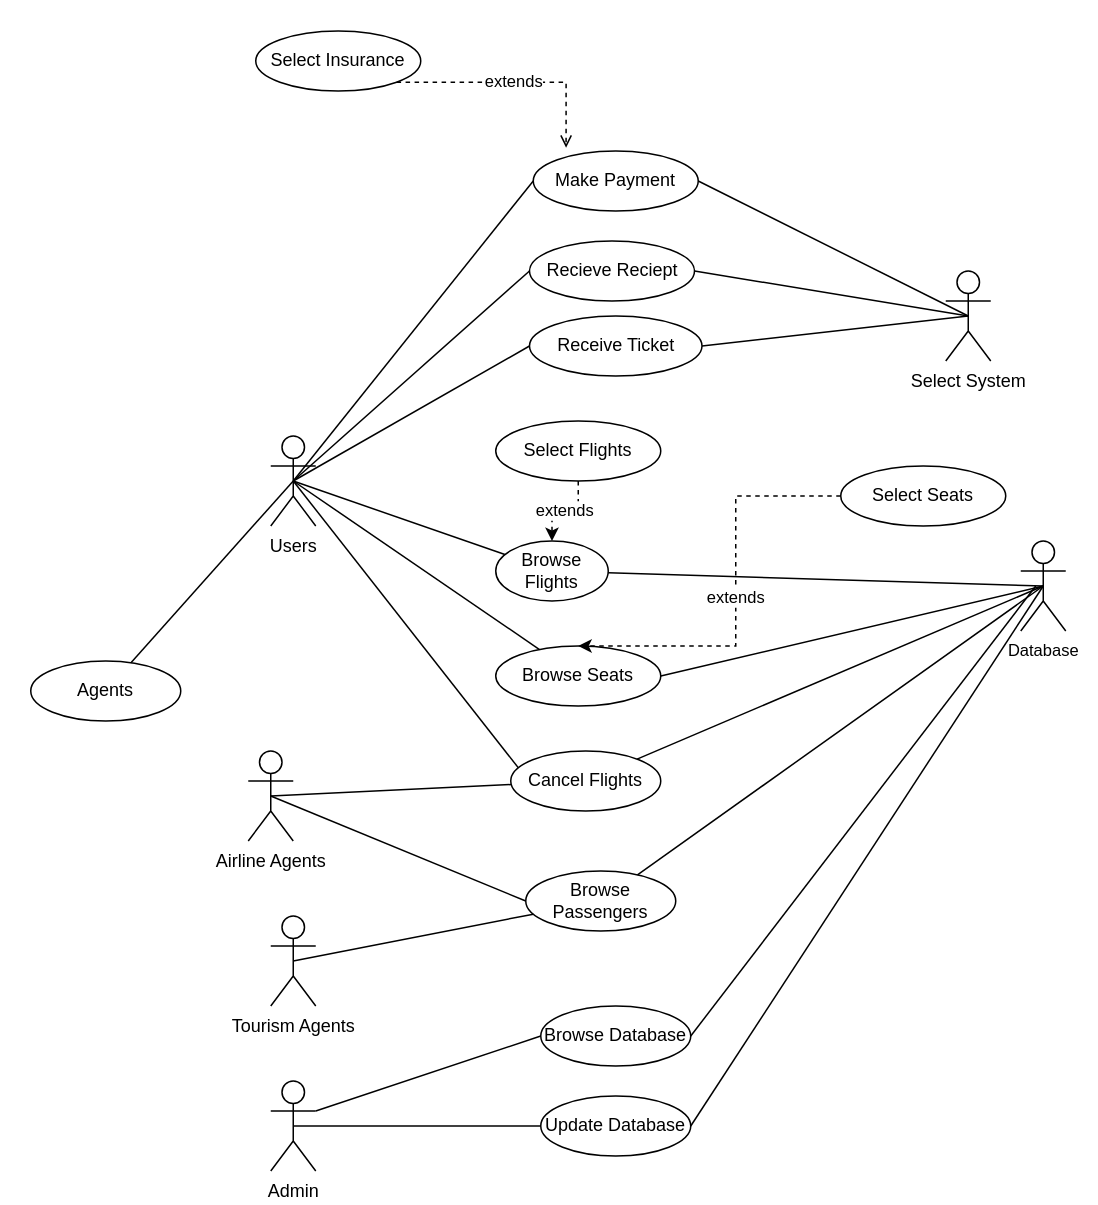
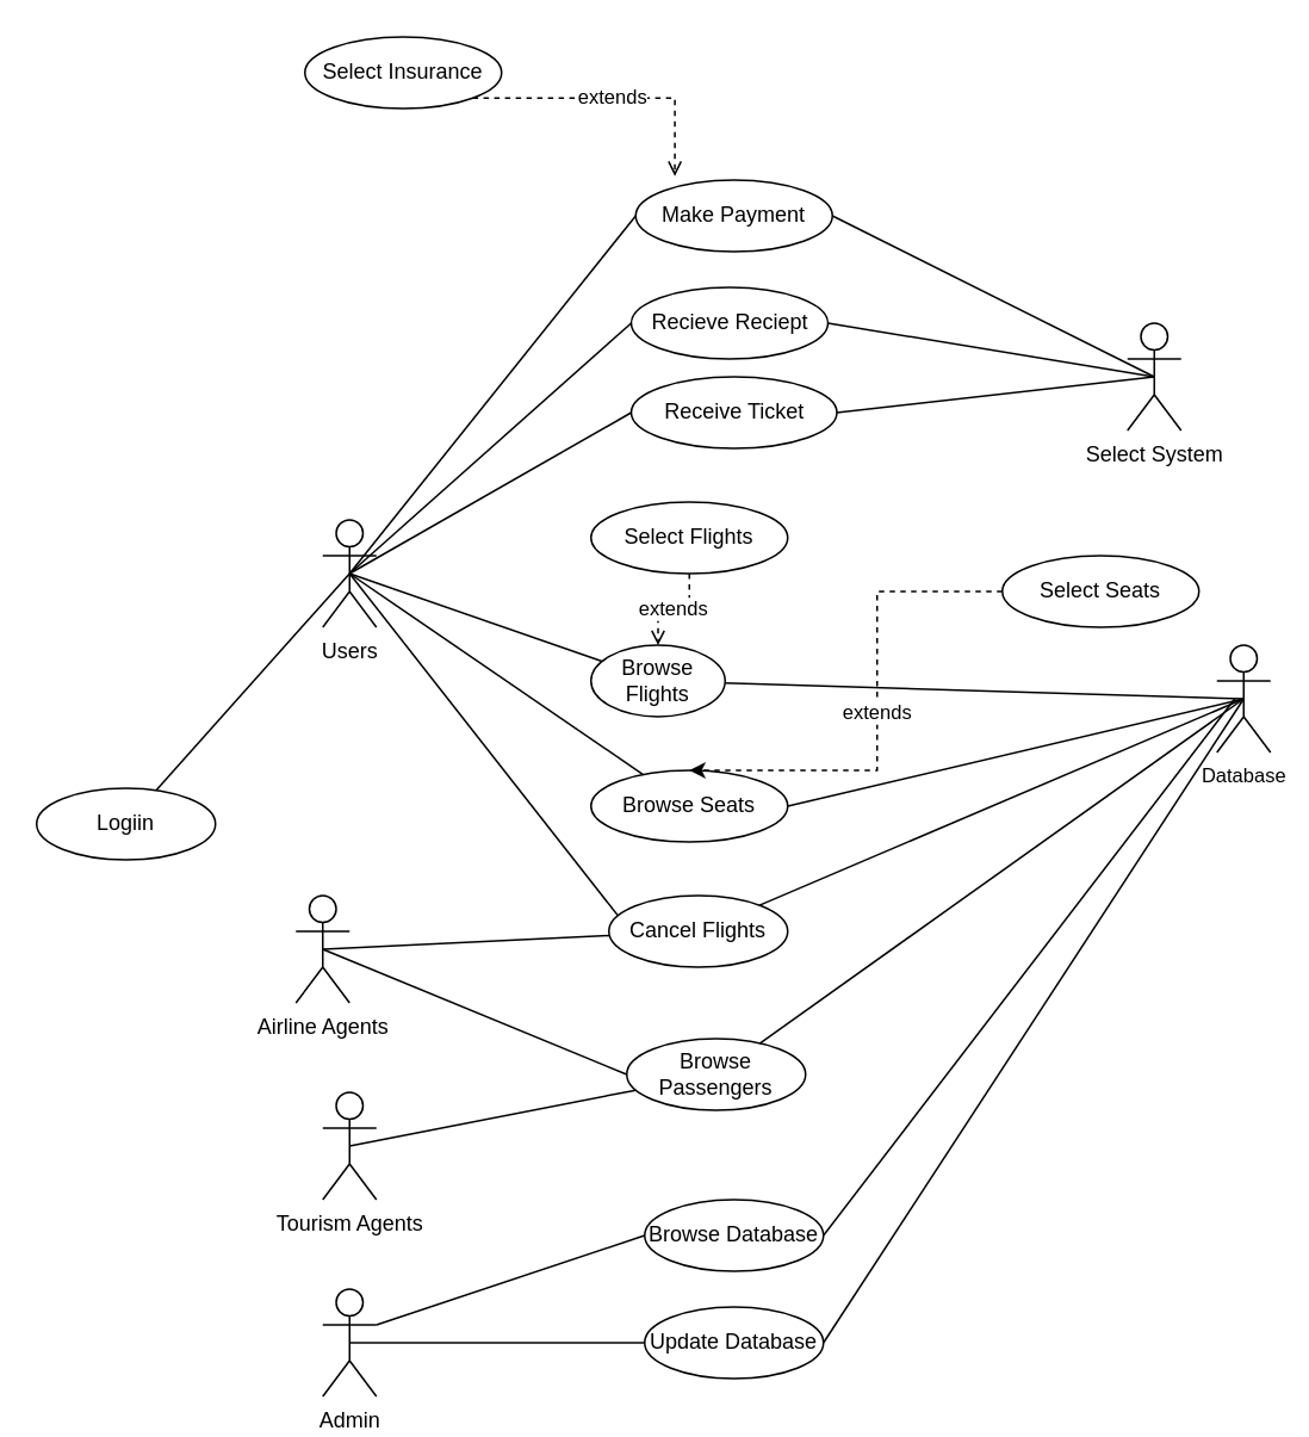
  <mxCell id="0" />
  <mxCell id="1" parent="0" />
- <mxCell id="2" value="Agents" style="ellipse;whiteSpace=wrap;html=1;" vertex="1" parent="1"><mxGeometry x="20" y="440" width="100" height="40" as="geometry" /></mxCell>
+ <mxCell id="2" value="Logiin" style="ellipse;whiteSpace=wrap;html=1;" vertex="1" parent="1"><mxGeometry x="20" y="440" width="100" height="40" as="geometry" /></mxCell>
  <mxCell id="3" style="edgeStyle=none;shape=connector;rounded=0;orthogonalLoop=1;jettySize=auto;html=1;exitX=0.5;exitY=0.5;exitDx=0;exitDy=0;exitPerimeter=0;entryX=0;entryY=0.5;entryDx=0;entryDy=0;labelBackgroundColor=default;strokeColor=default;align=center;verticalAlign=middle;fontFamily=Helvetica;fontSize=11;fontColor=default;endArrow=none;" edge="1" parent="1" source="6" target="15"><mxGeometry relative="1" as="geometry" /></mxCell>
  <mxCell id="4" style="edgeStyle=none;shape=connector;rounded=0;orthogonalLoop=1;jettySize=auto;html=1;exitX=0.5;exitY=0.5;exitDx=0;exitDy=0;exitPerimeter=0;labelBackgroundColor=default;strokeColor=default;align=center;verticalAlign=middle;fontFamily=Helvetica;fontSize=11;fontColor=default;endArrow=none;entryX=0.055;entryY=0.294;entryDx=0;entryDy=0;entryPerimeter=0;" edge="1" parent="1" source="6" target="36"><mxGeometry relative="1" as="geometry" /></mxCell>
  <mxCell id="5" style="edgeStyle=none;shape=connector;rounded=0;orthogonalLoop=1;jettySize=auto;html=1;exitX=0.5;exitY=0.5;exitDx=0;exitDy=0;exitPerimeter=0;entryX=0;entryY=0.5;entryDx=0;entryDy=0;labelBackgroundColor=default;strokeColor=default;align=center;verticalAlign=middle;fontFamily=Helvetica;fontSize=11;fontColor=default;endArrow=none;" edge="1" parent="1" source="6" target="31"><mxGeometry relative="1" as="geometry" /></mxCell>
  <mxCell id="6" value="Users" style="shape=umlActor;verticalLabelPosition=bottom;verticalAlign=top;html=1;outlineConnect=0;" vertex="1" parent="1"><mxGeometry x="180" y="290" width="30" height="60" as="geometry" /></mxCell>
  <mxCell id="7" style="edgeStyle=none;shape=connector;rounded=0;orthogonalLoop=1;jettySize=auto;html=1;exitX=0.5;exitY=0.5;exitDx=0;exitDy=0;exitPerimeter=0;entryX=0;entryY=0.5;entryDx=0;entryDy=0;labelBackgroundColor=default;strokeColor=default;align=center;verticalAlign=middle;fontFamily=Helvetica;fontSize=11;fontColor=default;endArrow=none;" edge="1" parent="1" source="8" target="34"><mxGeometry relative="1" as="geometry" /></mxCell>
  <mxCell id="8" value="Airline Agents" style="shape=umlActor;verticalLabelPosition=bottom;verticalAlign=top;html=1;outlineConnect=0;" vertex="1" parent="1"><mxGeometry x="165" y="500" width="30" height="60" as="geometry" /></mxCell>
  <mxCell id="9" value="Tourism Agents" style="shape=umlActor;verticalLabelPosition=bottom;verticalAlign=top;html=1;outlineConnect=0;" vertex="1" parent="1"><mxGeometry x="180" y="610" width="30" height="60" as="geometry" /></mxCell>
  <mxCell id="10" style="edgeStyle=none;shape=connector;rounded=0;orthogonalLoop=1;jettySize=auto;html=1;exitX=0.5;exitY=0.5;exitDx=0;exitDy=0;exitPerimeter=0;entryX=0;entryY=0.5;entryDx=0;entryDy=0;labelBackgroundColor=default;strokeColor=default;align=center;verticalAlign=middle;fontFamily=Helvetica;fontSize=11;fontColor=default;endArrow=none;" edge="1" parent="1" source="11" target="33"><mxGeometry relative="1" as="geometry" /></mxCell>
  <mxCell id="11" value="Admin" style="shape=umlActor;verticalLabelPosition=bottom;verticalAlign=top;html=1;outlineConnect=0;" vertex="1" parent="1"><mxGeometry x="180" y="720" width="30" height="60" as="geometry" /></mxCell>
  <mxCell id="12" value="Make Payment" style="ellipse;whiteSpace=wrap;html=1;" vertex="1" parent="1"><mxGeometry x="355" y="100" width="110" height="40" as="geometry" /></mxCell>
  <mxCell id="13" value="Select System" style="shape=umlActor;verticalLabelPosition=bottom;verticalAlign=top;html=1;outlineConnect=0;" vertex="1" parent="1"><mxGeometry x="630" y="180" width="30" height="60" as="geometry" /></mxCell>
  <mxCell id="14" style="edgeStyle=none;shape=connector;rounded=0;orthogonalLoop=1;jettySize=auto;html=1;exitX=1;exitY=0.5;exitDx=0;exitDy=0;labelBackgroundColor=default;strokeColor=default;align=center;verticalAlign=middle;fontFamily=Helvetica;fontSize=11;fontColor=default;endArrow=none;entryX=0.5;entryY=0.5;entryDx=0;entryDy=0;entryPerimeter=0;" edge="1" parent="1" source="15" target="13"><mxGeometry relative="1" as="geometry"><mxPoint x="620" y="250" as="targetPoint" /></mxGeometry></mxCell>
  <mxCell id="15" value="Recieve Reciept" style="ellipse;whiteSpace=wrap;html=1;" vertex="1" parent="1"><mxGeometry x="352.5" y="160" width="110" height="40" as="geometry" /></mxCell>
  <mxCell id="16" value="Select Insurance" style="ellipse;whiteSpace=wrap;html=1;" vertex="1" parent="1"><mxGeometry x="170" y="20" width="110" height="40" as="geometry" /></mxCell>
  <mxCell id="17" value="extends" style="edgeStyle=orthogonalEdgeStyle;rounded=0;orthogonalLoop=1;jettySize=auto;html=1;exitX=1;exitY=1;exitDx=0;exitDy=0;entryX=0.199;entryY=-0.056;entryDx=0;entryDy=0;entryPerimeter=0;dashed=1;endArrow=open;" edge="1" parent="1" source="16" target="12"><mxGeometry relative="1" as="geometry" /></mxCell>
  <mxCell id="18" value="" style="endArrow=none;html=1;rounded=0;exitX=0.5;exitY=0.5;exitDx=0;exitDy=0;exitPerimeter=0;entryX=0;entryY=0.5;entryDx=0;entryDy=0;" edge="1" parent="1" source="6" target="12"><mxGeometry width="50" height="50" relative="1" as="geometry"><mxPoint x="350" y="330" as="sourcePoint" /><mxPoint x="400" y="280" as="targetPoint" /></mxGeometry></mxCell>
  <mxCell id="19" style="edgeStyle=none;shape=connector;rounded=0;orthogonalLoop=1;jettySize=auto;html=1;exitX=1;exitY=0.5;exitDx=0;exitDy=0;entryX=0.5;entryY=0.5;entryDx=0;entryDy=0;entryPerimeter=0;labelBackgroundColor=default;strokeColor=default;align=center;verticalAlign=middle;fontFamily=Helvetica;fontSize=11;fontColor=default;endArrow=none;" edge="1" parent="1" source="12" target="13"><mxGeometry relative="1" as="geometry" /></mxCell>
  <mxCell id="20" value="Browse Flights" style="ellipse;whiteSpace=wrap;html=1;" vertex="1" parent="1"><mxGeometry x="330" y="360" width="75" height="40" as="geometry" /></mxCell>
  <mxCell id="21" value="Browse Seats" style="ellipse;whiteSpace=wrap;html=1;" vertex="1" parent="1"><mxGeometry x="330" y="430" width="110" height="40" as="geometry" /></mxCell>
  <mxCell id="22" value="Database" style="shape=umlActor;verticalLabelPosition=bottom;verticalAlign=top;html=1;outlineConnect=0;fontFamily=Helvetica;fontSize=11;fontColor=default;" vertex="1" parent="1"><mxGeometry x="680" y="360" width="30" height="60" as="geometry" /></mxCell>
- <mxCell id="23" value="extends" style="edgeStyle=orthogonalEdgeStyle;rounded=0;orthogonalLoop=1;jettySize=auto;html=1;endArrow=classic;endFill=1;dashed=1;" edge="1" parent="1" source="24" target="20"><mxGeometry relative="1" as="geometry" /></mxCell>
+ <mxCell id="23" value="extends" style="edgeStyle=orthogonalEdgeStyle;rounded=0;orthogonalLoop=1;jettySize=auto;html=1;endArrow=open;endFill=1;dashed=1;" edge="1" parent="1" source="24" target="20"><mxGeometry relative="1" as="geometry" /></mxCell>
  <mxCell id="24" value="Select Flights" style="ellipse;whiteSpace=wrap;html=1;" vertex="1" parent="1"><mxGeometry x="330" y="280" width="110" height="40" as="geometry" /></mxCell>
  <mxCell id="25" value="extends" style="edgeStyle=orthogonalEdgeStyle;rounded=0;orthogonalLoop=1;jettySize=auto;html=1;endArrow=classic;endFill=1;dashed=1;" edge="1" parent="1" source="26" target="21"><mxGeometry relative="1" as="geometry"><mxPoint x="585" y="329.92" as="sourcePoint" /><mxPoint x="420" y="459.92" as="targetPoint" /><Array as="points"><mxPoint x="490" y="330" /><mxPoint x="490" y="430" /><mxPoint x="395" y="430" /></Array></mxGeometry></mxCell>
  <mxCell id="26" value="Select Seats" style="ellipse;whiteSpace=wrap;html=1;" vertex="1" parent="1"><mxGeometry x="560" y="310" width="110" height="40" as="geometry" /></mxCell>
  <mxCell id="27" style="edgeStyle=none;shape=connector;rounded=0;orthogonalLoop=1;jettySize=auto;html=1;exitX=1;exitY=0.5;exitDx=0;exitDy=0;entryX=0.5;entryY=0.5;entryDx=0;entryDy=0;entryPerimeter=0;labelBackgroundColor=default;strokeColor=default;align=center;verticalAlign=middle;fontFamily=Helvetica;fontSize=11;fontColor=default;endArrow=none;" edge="1" parent="1" source="21" target="22"><mxGeometry relative="1" as="geometry" /></mxCell>
  <mxCell id="28" style="edgeStyle=none;shape=connector;rounded=0;orthogonalLoop=1;jettySize=auto;html=1;entryX=0.5;entryY=0.5;entryDx=0;entryDy=0;entryPerimeter=0;labelBackgroundColor=default;strokeColor=default;align=center;verticalAlign=middle;fontFamily=Helvetica;fontSize=11;fontColor=default;endArrow=none;" edge="1" parent="1" source="20" target="22"><mxGeometry relative="1" as="geometry"><mxPoint x="460" y="420" as="sourcePoint" /><mxPoint x="735" y="394.92" as="targetPoint" /></mxGeometry></mxCell>
  <mxCell id="29" value="" style="endArrow=none;html=1;rounded=0;entryX=0.5;entryY=0.5;entryDx=0;entryDy=0;entryPerimeter=0;" edge="1" parent="1" source="2" target="6"><mxGeometry width="50" height="50" relative="1" as="geometry"><mxPoint x="70" y="490" as="sourcePoint" /><mxPoint x="120" y="440" as="targetPoint" /></mxGeometry></mxCell>
  <mxCell id="30" value="" style="endArrow=none;html=1;rounded=0;entryX=0.5;entryY=0.5;entryDx=0;entryDy=0;entryPerimeter=0;" edge="1" parent="1" source="20" target="6"><mxGeometry width="50" height="50" relative="1" as="geometry"><mxPoint x="240" y="480" as="sourcePoint" /><mxPoint x="290" y="430" as="targetPoint" /></mxGeometry></mxCell>
  <mxCell id="31" value="Receive Ticket" style="ellipse;whiteSpace=wrap;html=1;" vertex="1" parent="1"><mxGeometry x="352.5" y="210" width="115" height="40" as="geometry" /></mxCell>
  <mxCell id="32" value="" style="endArrow=none;html=1;rounded=0;exitX=0.5;exitY=0.5;exitDx=0;exitDy=0;exitPerimeter=0;" edge="1" parent="1" source="6" target="21"><mxGeometry width="50" height="50" relative="1" as="geometry"><mxPoint x="360" y="530" as="sourcePoint" /><mxPoint x="410" y="480" as="targetPoint" /></mxGeometry></mxCell>
  <mxCell id="33" value="Update Database" style="ellipse;whiteSpace=wrap;html=1;" vertex="1" parent="1"><mxGeometry x="360" y="730" width="100" height="40" as="geometry" /></mxCell>
  <mxCell id="34" value="Browse Passengers" style="ellipse;whiteSpace=wrap;html=1;" vertex="1" parent="1"><mxGeometry x="350" y="580" width="100" height="40" as="geometry" /></mxCell>
  <mxCell id="35" value="Browse Database" style="ellipse;whiteSpace=wrap;html=1;" vertex="1" parent="1"><mxGeometry x="360" y="670" width="100" height="40" as="geometry" /></mxCell>
  <mxCell id="36" value="Cancel Flights" style="ellipse;whiteSpace=wrap;html=1;" vertex="1" parent="1"><mxGeometry x="340" y="500" width="100" height="40" as="geometry" /></mxCell>
  <mxCell id="37" value="" style="endArrow=none;html=1;rounded=0;exitX=0.5;exitY=0.5;exitDx=0;exitDy=0;exitPerimeter=0;" edge="1" parent="1" source="8" target="36"><mxGeometry width="50" height="50" relative="1" as="geometry"><mxPoint x="290" y="630" as="sourcePoint" /><mxPoint x="340" y="580" as="targetPoint" /></mxGeometry></mxCell>
  <mxCell id="38" style="edgeStyle=none;shape=connector;rounded=0;orthogonalLoop=1;jettySize=auto;html=1;labelBackgroundColor=default;strokeColor=default;align=center;verticalAlign=middle;fontFamily=Helvetica;fontSize=11;fontColor=default;endArrow=none;exitX=1;exitY=0.5;exitDx=0;exitDy=0;" edge="1" parent="1" source="33"><mxGeometry relative="1" as="geometry"><mxPoint x="550" y="795" as="sourcePoint" /><mxPoint x="695" y="390" as="targetPoint" /></mxGeometry></mxCell>
  <mxCell id="39" value="" style="endArrow=none;html=1;rounded=0;entryX=0.5;entryY=0.5;entryDx=0;entryDy=0;entryPerimeter=0;" edge="1" parent="1" source="36" target="22"><mxGeometry width="50" height="50" relative="1" as="geometry"><mxPoint x="540" y="540" as="sourcePoint" /><mxPoint x="590" y="490" as="targetPoint" /></mxGeometry></mxCell>
  <mxCell id="40" value="" style="endArrow=none;html=1;rounded=0;entryX=0.5;entryY=0.5;entryDx=0;entryDy=0;entryPerimeter=0;" edge="1" parent="1" source="34" target="22"><mxGeometry width="50" height="50" relative="1" as="geometry"><mxPoint x="520" y="590" as="sourcePoint" /><mxPoint x="570" y="540" as="targetPoint" /></mxGeometry></mxCell>
  <mxCell id="41" style="edgeStyle=none;shape=connector;rounded=0;orthogonalLoop=1;jettySize=auto;html=1;exitX=1;exitY=1;exitDx=0;exitDy=0;labelBackgroundColor=default;strokeColor=default;align=center;verticalAlign=middle;fontFamily=Helvetica;fontSize=11;fontColor=default;endArrow=none;exitPerimeter=0;entryX=0;entryY=0.5;entryDx=0;entryDy=0;" edge="1" parent="1" target="35"><mxGeometry relative="1" as="geometry"><mxPoint x="210" y="740" as="sourcePoint" /><mxPoint x="430" y="770" as="targetPoint" /></mxGeometry></mxCell>
  <mxCell id="42" value="" style="endArrow=none;html=1;rounded=0;exitX=0.5;exitY=0.5;exitDx=0;exitDy=0;exitPerimeter=0;" edge="1" parent="1" source="9" target="34"><mxGeometry width="50" height="50" relative="1" as="geometry"><mxPoint x="260" y="660" as="sourcePoint" /><mxPoint x="310" y="610" as="targetPoint" /></mxGeometry></mxCell>
  <mxCell id="43" style="edgeStyle=none;shape=connector;rounded=0;orthogonalLoop=1;jettySize=auto;html=1;labelBackgroundColor=default;strokeColor=default;align=center;verticalAlign=middle;fontFamily=Helvetica;fontSize=11;fontColor=default;endArrow=none;exitX=1;exitY=0.5;exitDx=0;exitDy=0;" edge="1" parent="1" source="35"><mxGeometry relative="1" as="geometry"><mxPoint x="540" y="820" as="sourcePoint" /><mxPoint x="690" y="390" as="targetPoint" /></mxGeometry></mxCell>
  <mxCell id="44" style="edgeStyle=none;shape=connector;rounded=0;orthogonalLoop=1;jettySize=auto;html=1;exitX=1;exitY=0.5;exitDx=0;exitDy=0;entryX=0.5;entryY=0.5;entryDx=0;entryDy=0;entryPerimeter=0;labelBackgroundColor=default;strokeColor=default;align=center;verticalAlign=middle;fontFamily=Helvetica;fontSize=11;fontColor=default;endArrow=none;" edge="1" parent="1" source="31" target="13"><mxGeometry relative="1" as="geometry" /></mxCell>
